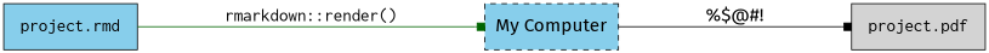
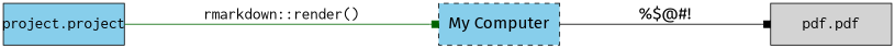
  digraph {
    rankdir=LR
    node [color=black fillcolor=skyblue fixedsize=true fontname=Courier fontsize=20 shape=box style="solid,filled"]
    edge [arrowhead=box fontsize=20 minlen=5]
-   n1 [height=0.7 label="project.rmd" width=2.0]
+   n1 [height=0.7 label="project.project" width=2.0]
    n2 [fontname="Fira Sans" height=0.7 label="My Computer" style="dashed,filled" width=2.0]
-   n3 [fillcolor=lightgrey height=0.7 label="project.pdf" width=2.0]
+   n3 [fillcolor=lightgrey height=0.7 label="pdf.pdf" width=2.0]
    n1 -> n2 [color=darkgreen fontname=Courier label="rmarkdown::render()" width=1]
    n2 -> n3 [color=black fontname="Fira Sans" label="%$@#!"]
  }
